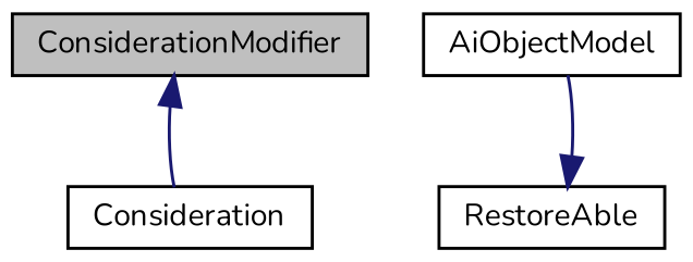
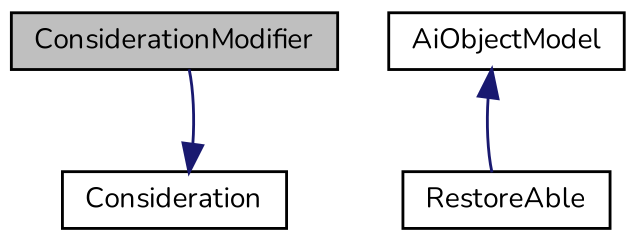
  digraph {
    fontname=Nunito
    node [color=black fillcolor=white fontname=Nunito fontsize=10 shape=record style=filled]
    edge [color=midnightblue dir=back fontname=Nunito fontsize=10 labelfontname=Helvetica labelfontsize=10 style=solid]
    n1 [fillcolor=grey75 fontcolor=black height=0.2 label=ConsiderationModifier width=0.4]
    n2 [height=0.2 label=Consideration width=0.4]
    n3 [height=0.2 label=AiObjectModel width=0.4]
    n4 [height=0.2 label=RestoreAble width=0.4]
-   n1 -> n2
-   n4 -> n3
+   n2 -> n1
+   n3 -> n4
  }
